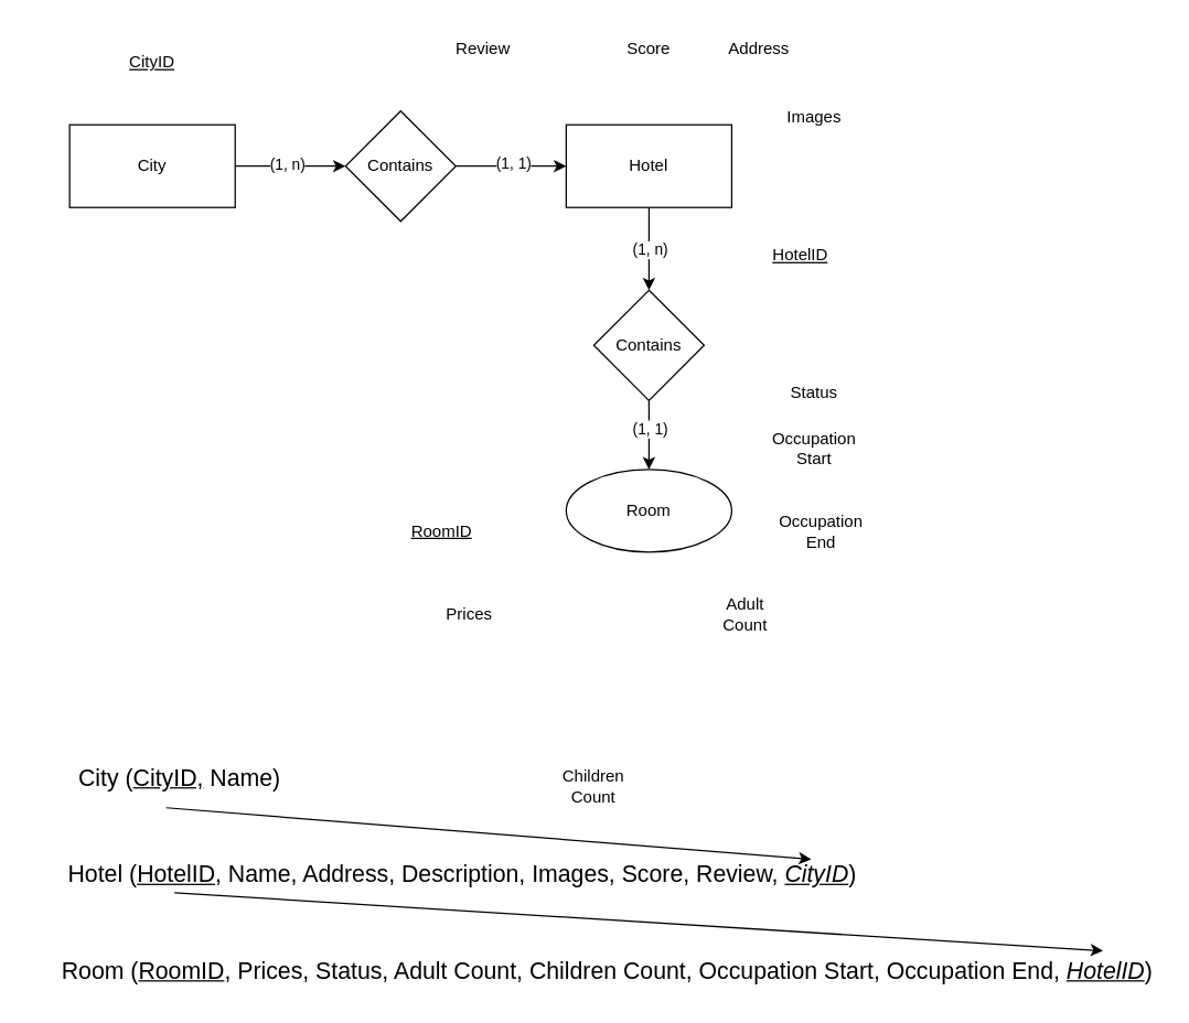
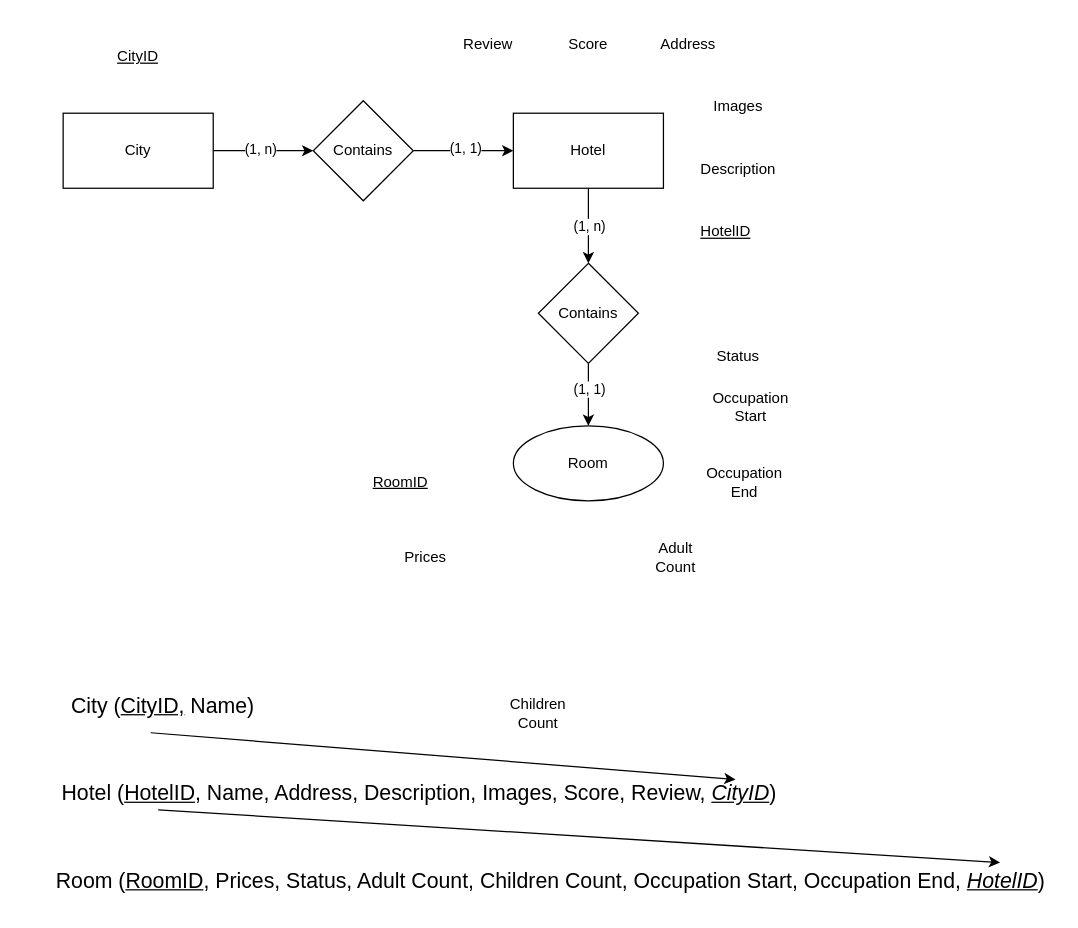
  <mxCell id="0" />
  <mxCell id="1" parent="0" />
  <mxCell id="2" style="edgeStyle=orthogonalEdgeStyle;rounded=0;orthogonalLoop=1;jettySize=auto;html=1;" parent="1" source="4" target="7" edge="1"><mxGeometry relative="1" as="geometry" /></mxCell>
  <mxCell id="3" value="(1, n)" style="edgeLabel;html=1;align=center;verticalAlign=middle;resizable=0;points=[];" parent="2" vertex="1" connectable="0"><mxGeometry x="-0.065" y="2" relative="1" as="geometry"><mxPoint as="offset" /></mxGeometry></mxCell>
  <mxCell id="4" value="City" style="rounded=0;whiteSpace=wrap;html=1;" parent="1" vertex="1"><mxGeometry x="50" y="90" width="120" height="60" as="geometry" /></mxCell>
  <mxCell id="5" style="edgeStyle=orthogonalEdgeStyle;rounded=0;orthogonalLoop=1;jettySize=auto;html=1;entryX=0;entryY=0.5;entryDx=0;entryDy=0;" parent="1" edge="1"><mxGeometry relative="1" as="geometry"><mxPoint x="330" y="120" as="sourcePoint" /><mxPoint x="410" y="120" as="targetPoint" /></mxGeometry></mxCell>
  <mxCell id="6" value="(1, 1)" style="edgeLabel;html=1;align=center;verticalAlign=middle;resizable=0;points=[];" parent="5" vertex="1" connectable="0"><mxGeometry x="0.035" y="3" relative="1" as="geometry"><mxPoint as="offset" /></mxGeometry></mxCell>
  <mxCell id="7" value="Contains" style="rhombus;whiteSpace=wrap;html=1;" parent="1" vertex="1"><mxGeometry x="250" y="80" width="80" height="80" as="geometry" /></mxCell>
  <mxCell id="8" value="" style="edgeStyle=orthogonalEdgeStyle;rounded=0;orthogonalLoop=1;jettySize=auto;html=1;" parent="1" source="10" target="14" edge="1"><mxGeometry relative="1" as="geometry" /></mxCell>
  <mxCell id="9" value="(1, n)" style="edgeLabel;html=1;align=center;verticalAlign=middle;resizable=0;points=[];" parent="8" vertex="1" connectable="0"><mxGeometry x="-0.56" y="1" relative="1" as="geometry"><mxPoint x="-1" y="17" as="offset" /></mxGeometry></mxCell>
  <mxCell id="10" value="Hotel&lt;br&gt;" style="rounded=0;whiteSpace=wrap;html=1;" parent="1" vertex="1"><mxGeometry x="410" y="90" width="120" height="60" as="geometry" /></mxCell>
  <mxCell id="11" value="Room" style="ellipse;whiteSpace=wrap;html=1;" parent="1" vertex="1"><mxGeometry x="410" y="340" width="120" height="60" as="geometry" /></mxCell>
  <mxCell id="12" value="" style="edgeStyle=orthogonalEdgeStyle;rounded=0;orthogonalLoop=1;jettySize=auto;html=1;" parent="1" source="14" target="11" edge="1"><mxGeometry relative="1" as="geometry" /></mxCell>
  <mxCell id="13" value="(1, 1)" style="edgeLabel;html=1;align=center;verticalAlign=middle;resizable=0;points=[];" parent="12" vertex="1" connectable="0"><mxGeometry x="0.128" y="-1" relative="1" as="geometry"><mxPoint x="1" y="-8" as="offset" /></mxGeometry></mxCell>
  <mxCell id="14" value="Contains" style="rhombus;whiteSpace=wrap;html=1;" parent="1" vertex="1"><mxGeometry x="430" y="210" width="80" height="80" as="geometry" /></mxCell>
  <mxCell id="15" value="Status" style="text;html=1;strokeColor=none;fillColor=none;align=center;verticalAlign=middle;whiteSpace=wrap;rounded=0;" parent="1" vertex="1"><mxGeometry x="560" y="270" width="60" height="30" as="geometry" /></mxCell>
- <mxCell id="16" value="Occupation Start" style="text;html=1;strokeColor=none;fillColor=none;align=center;verticalAlign=middle;whiteSpace=wrap;rounded=0;" parent="1" vertex="1"><mxGeometry x="560" y="310" width="60" height="30" as="geometry" /></mxCell>
+ <mxCell id="16" value="Occupation Start" style="text;html=1;strokeColor=none;fillColor=none;align=center;verticalAlign=middle;whiteSpace=wrap;rounded=0;" parent="1" vertex="1"><mxGeometry x="570" y="310" width="60" height="30" as="geometry" /></mxCell>
  <mxCell id="17" value="Occupation End" style="text;html=1;strokeColor=none;fillColor=none;align=center;verticalAlign=middle;whiteSpace=wrap;rounded=0;" parent="1" vertex="1"><mxGeometry x="565" y="370" width="60" height="30" as="geometry" /></mxCell>
  <mxCell id="18" value="Adult Count" style="text;html=1;strokeColor=none;fillColor=none;align=center;verticalAlign=middle;whiteSpace=wrap;rounded=0;" parent="1" vertex="1"><mxGeometry x="510" y="430" width="60" height="30" as="geometry" /></mxCell>
  <mxCell id="19" value="Children Count" style="text;html=1;strokeColor=none;fillColor=none;align=center;verticalAlign=middle;whiteSpace=wrap;rounded=0;" parent="1" vertex="1"><mxGeometry x="400" y="555" width="60" height="30" as="geometry" /></mxCell>
  <mxCell id="20" value="Prices" style="text;html=1;strokeColor=none;fillColor=none;align=center;verticalAlign=middle;whiteSpace=wrap;rounded=0;" parent="1" vertex="1"><mxGeometry x="310" y="430" width="60" height="30" as="geometry" /></mxCell>
- <mxCell id="21" value="Review" style="text;html=1;strokeColor=none;fillColor=none;align=center;verticalAlign=middle;whiteSpace=wrap;rounded=0;" parent="1" vertex="1"><mxGeometry x="320" y="20" width="60" height="30" as="geometry" /></mxCell>
+ <mxCell id="21" value="Review" style="text;html=1;strokeColor=none;fillColor=none;align=center;verticalAlign=middle;whiteSpace=wrap;rounded=0;" parent="1" vertex="1"><mxGeometry x="360" y="20" width="60" height="30" as="geometry" /></mxCell>
  <mxCell id="22" value="Score" style="text;html=1;strokeColor=none;fillColor=none;align=center;verticalAlign=middle;whiteSpace=wrap;rounded=0;" parent="1" vertex="1"><mxGeometry x="440" y="20" width="60" height="30" as="geometry" /></mxCell>
  <mxCell id="23" value="Address" style="text;html=1;strokeColor=none;fillColor=none;align=center;verticalAlign=middle;whiteSpace=wrap;rounded=0;" parent="1" vertex="1"><mxGeometry x="520" y="20" width="60" height="30" as="geometry" /></mxCell>
  <mxCell id="24" value="Images" style="text;html=1;strokeColor=none;fillColor=none;align=center;verticalAlign=middle;whiteSpace=wrap;rounded=0;" parent="1" vertex="1"><mxGeometry x="560" y="70" width="60" height="30" as="geometry" /></mxCell>
+ <mxCell id="25" value="Description" style="text;html=1;strokeColor=none;fillColor=none;align=center;verticalAlign=middle;whiteSpace=wrap;rounded=0;" parent="1" vertex="1"><mxGeometry x="560" y="120" width="60" height="30" as="geometry" /></mxCell>
  <mxCell id="26" value="RoomID" style="text;html=1;strokeColor=none;fillColor=none;align=center;verticalAlign=middle;whiteSpace=wrap;rounded=0;fontStyle=4" parent="1" vertex="1"><mxGeometry x="290" y="370" width="60" height="30" as="geometry" /></mxCell>
  <mxCell id="27" value="&lt;u&gt;HotelID&lt;/u&gt;" style="text;html=1;strokeColor=none;fillColor=none;align=center;verticalAlign=middle;whiteSpace=wrap;rounded=0;" parent="1" vertex="1"><mxGeometry x="550" y="170" width="60" height="30" as="geometry" /></mxCell>
  <mxCell id="28" value="&lt;u&gt;CityID&lt;/u&gt;" style="text;html=1;strokeColor=none;fillColor=none;align=center;verticalAlign=middle;whiteSpace=wrap;rounded=0;" parent="1" vertex="1"><mxGeometry x="80" y="30" width="60" height="30" as="geometry" /></mxCell>
  <mxCell id="29" style="rounded=0;orthogonalLoop=1;jettySize=auto;html=1;entryX=0.901;entryY=0.093;entryDx=0;entryDy=0;entryPerimeter=0;exitX=0.45;exitY=1.18;exitDx=0;exitDy=0;exitPerimeter=0;" parent="1" source="30" target="31" edge="1"><mxGeometry relative="1" as="geometry" /></mxCell>
  <mxCell id="30" value="City (&lt;u style=&quot;font-size: 17px;&quot;&gt;CityID,&lt;/u&gt;&lt;span style=&quot;font-size: 17px;&quot;&gt; Name&lt;/span&gt;)" style="text;html=1;strokeColor=none;fillColor=none;align=center;verticalAlign=middle;whiteSpace=wrap;rounded=0;fontSize=17;" parent="1" vertex="1"><mxGeometry x="30" y="550" width="200" height="30" as="geometry" /></mxCell>
  <mxCell id="31" value="Hotel (&lt;u style=&quot;font-size: 17px;&quot;&gt;HotelID&lt;/u&gt;, Name, Address, Description, Images, Score, Review, &lt;i&gt;&lt;u&gt;CityID&lt;/u&gt;&lt;/i&gt;)" style="text;html=1;strokeColor=none;fillColor=none;align=center;verticalAlign=middle;whiteSpace=wrap;rounded=0;fontSize=17;" parent="1" vertex="1"><mxGeometry x="20" y="620" width="630" height="30" as="geometry" /></mxCell>
  <mxCell id="32" value="Room (&lt;u style=&quot;font-size: 17px;&quot;&gt;RoomID&lt;/u&gt;, Prices, Status, Adult Count, Children Count, Occupation Start, Occupation End, &lt;u&gt;&lt;i&gt;HotelID&lt;/i&gt;&lt;/u&gt;)" style="text;html=1;strokeColor=none;fillColor=none;align=center;verticalAlign=middle;whiteSpace=wrap;rounded=0;fontSize=17;" parent="1" vertex="1"><mxGeometry x="40" y="690" width="800" height="30" as="geometry" /></mxCell>
  <mxCell id="33" style="rounded=0;orthogonalLoop=1;jettySize=auto;html=1;entryX=0.949;entryY=-0.027;entryDx=0;entryDy=0;entryPerimeter=0;exitX=0.75;exitY=1;exitDx=0;exitDy=0;" parent="1" target="32" edge="1"><mxGeometry relative="1" as="geometry"><mxPoint x="126" y="647" as="sourcePoint" /><mxPoint x="545" y="690" as="targetPoint" /></mxGeometry></mxCell>
